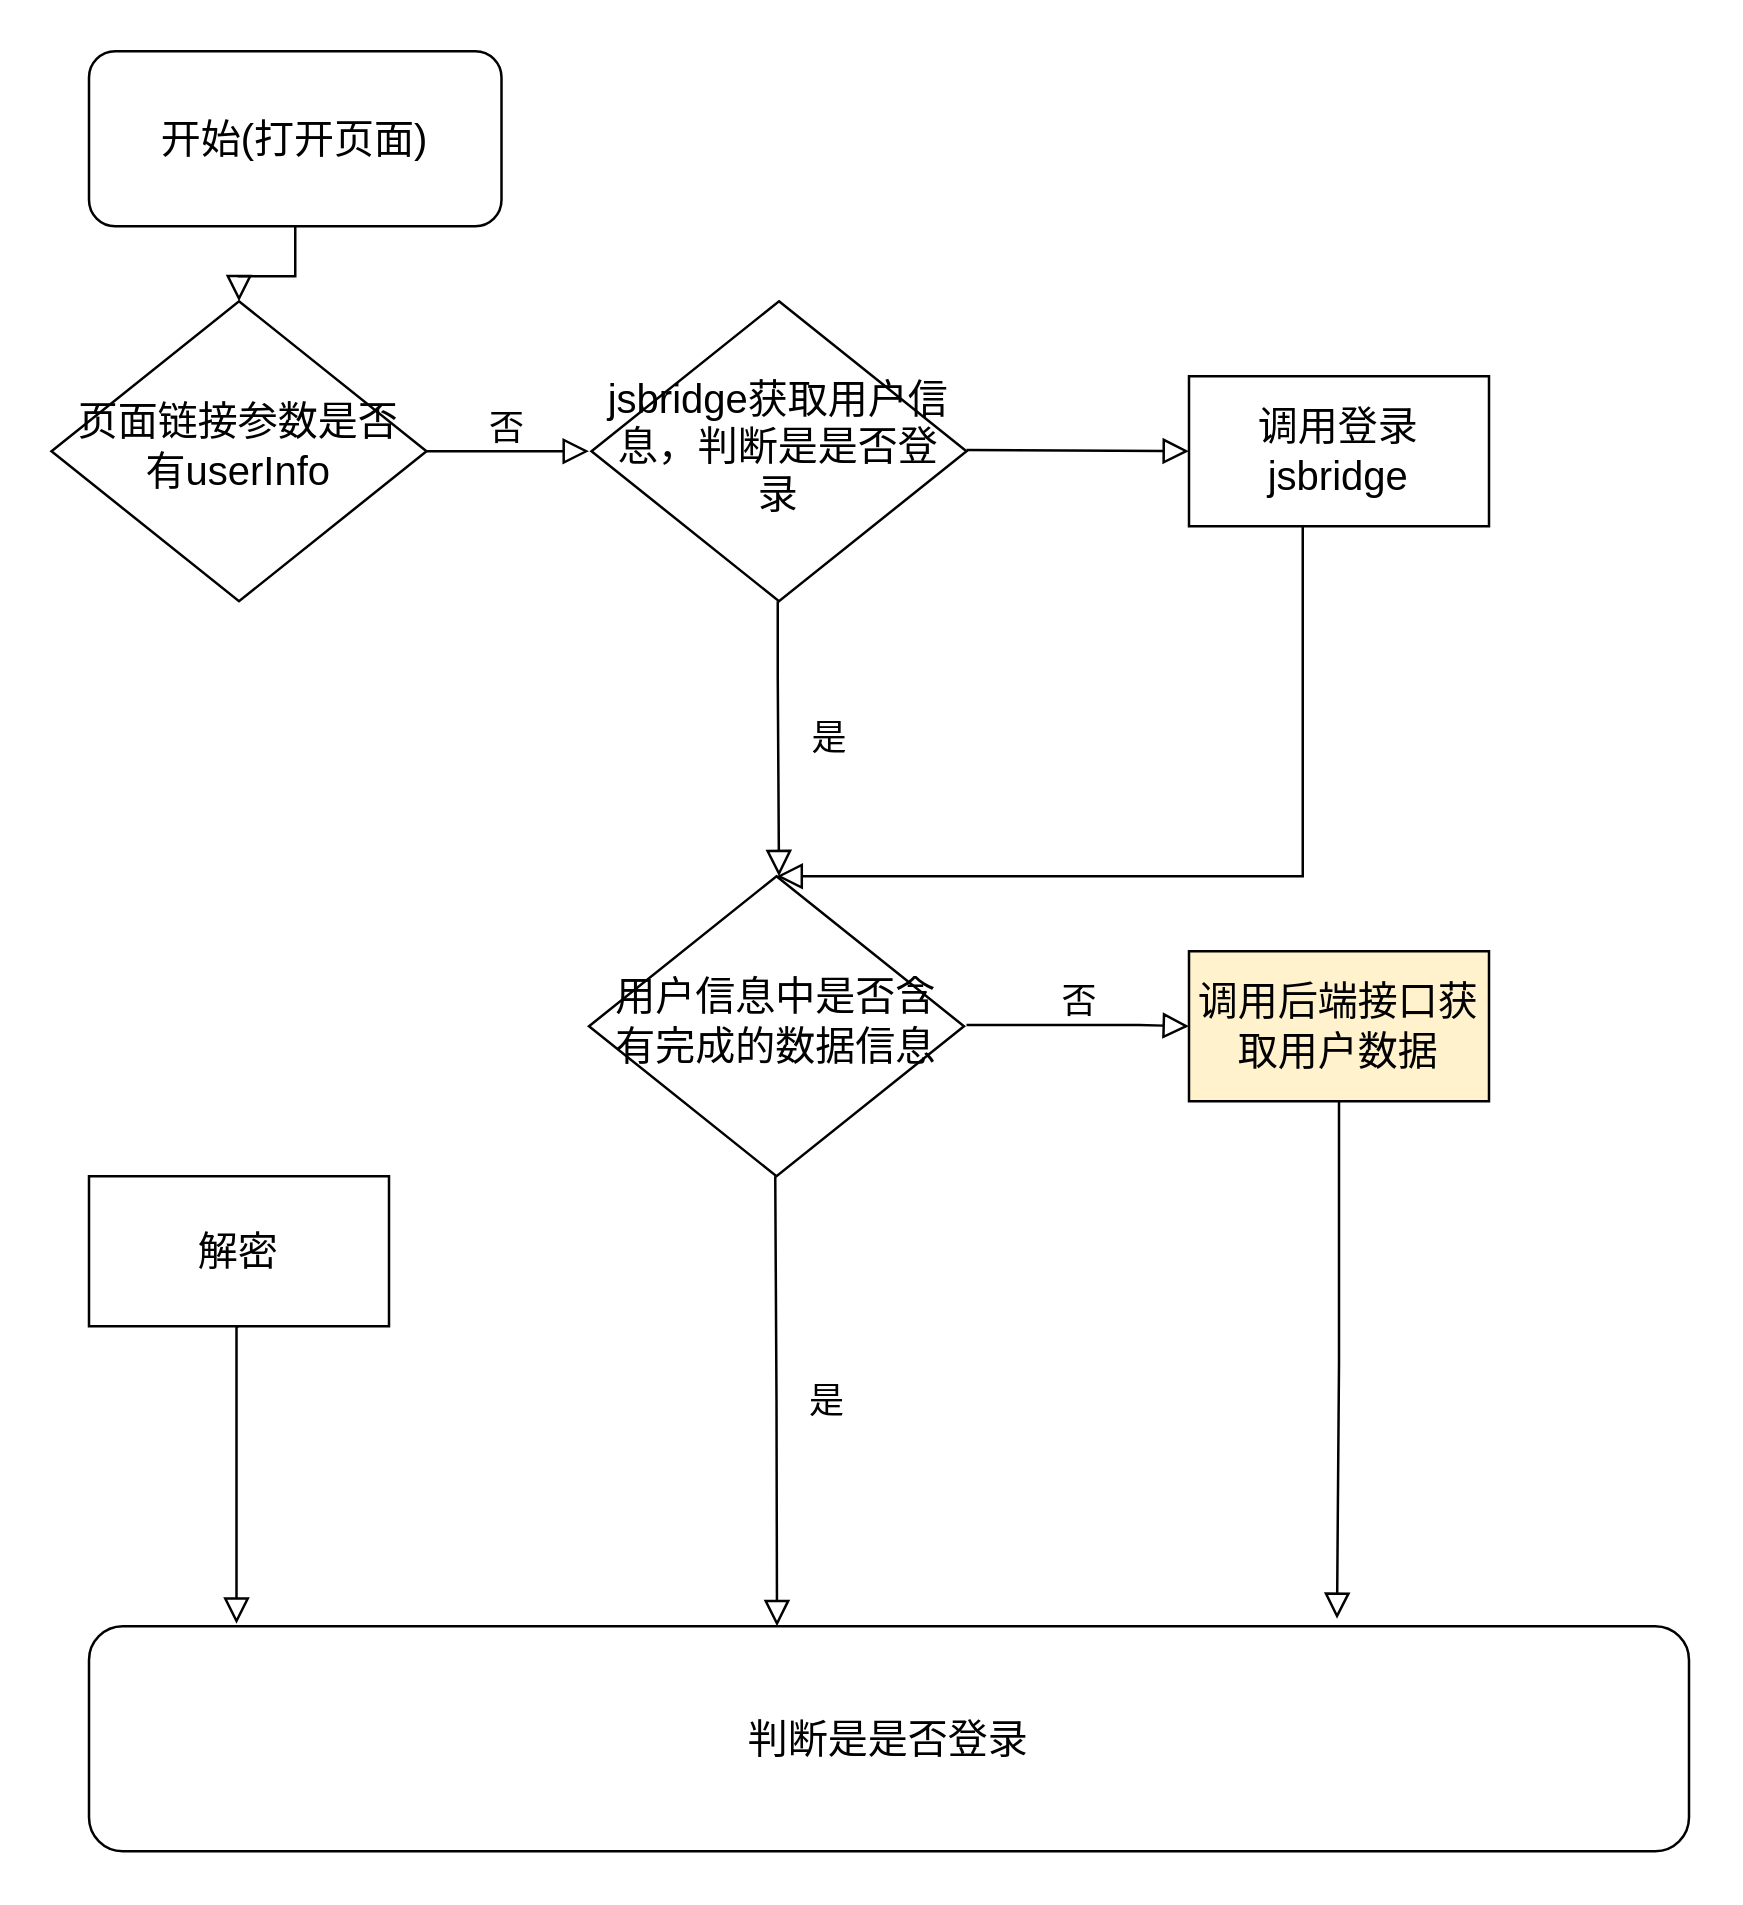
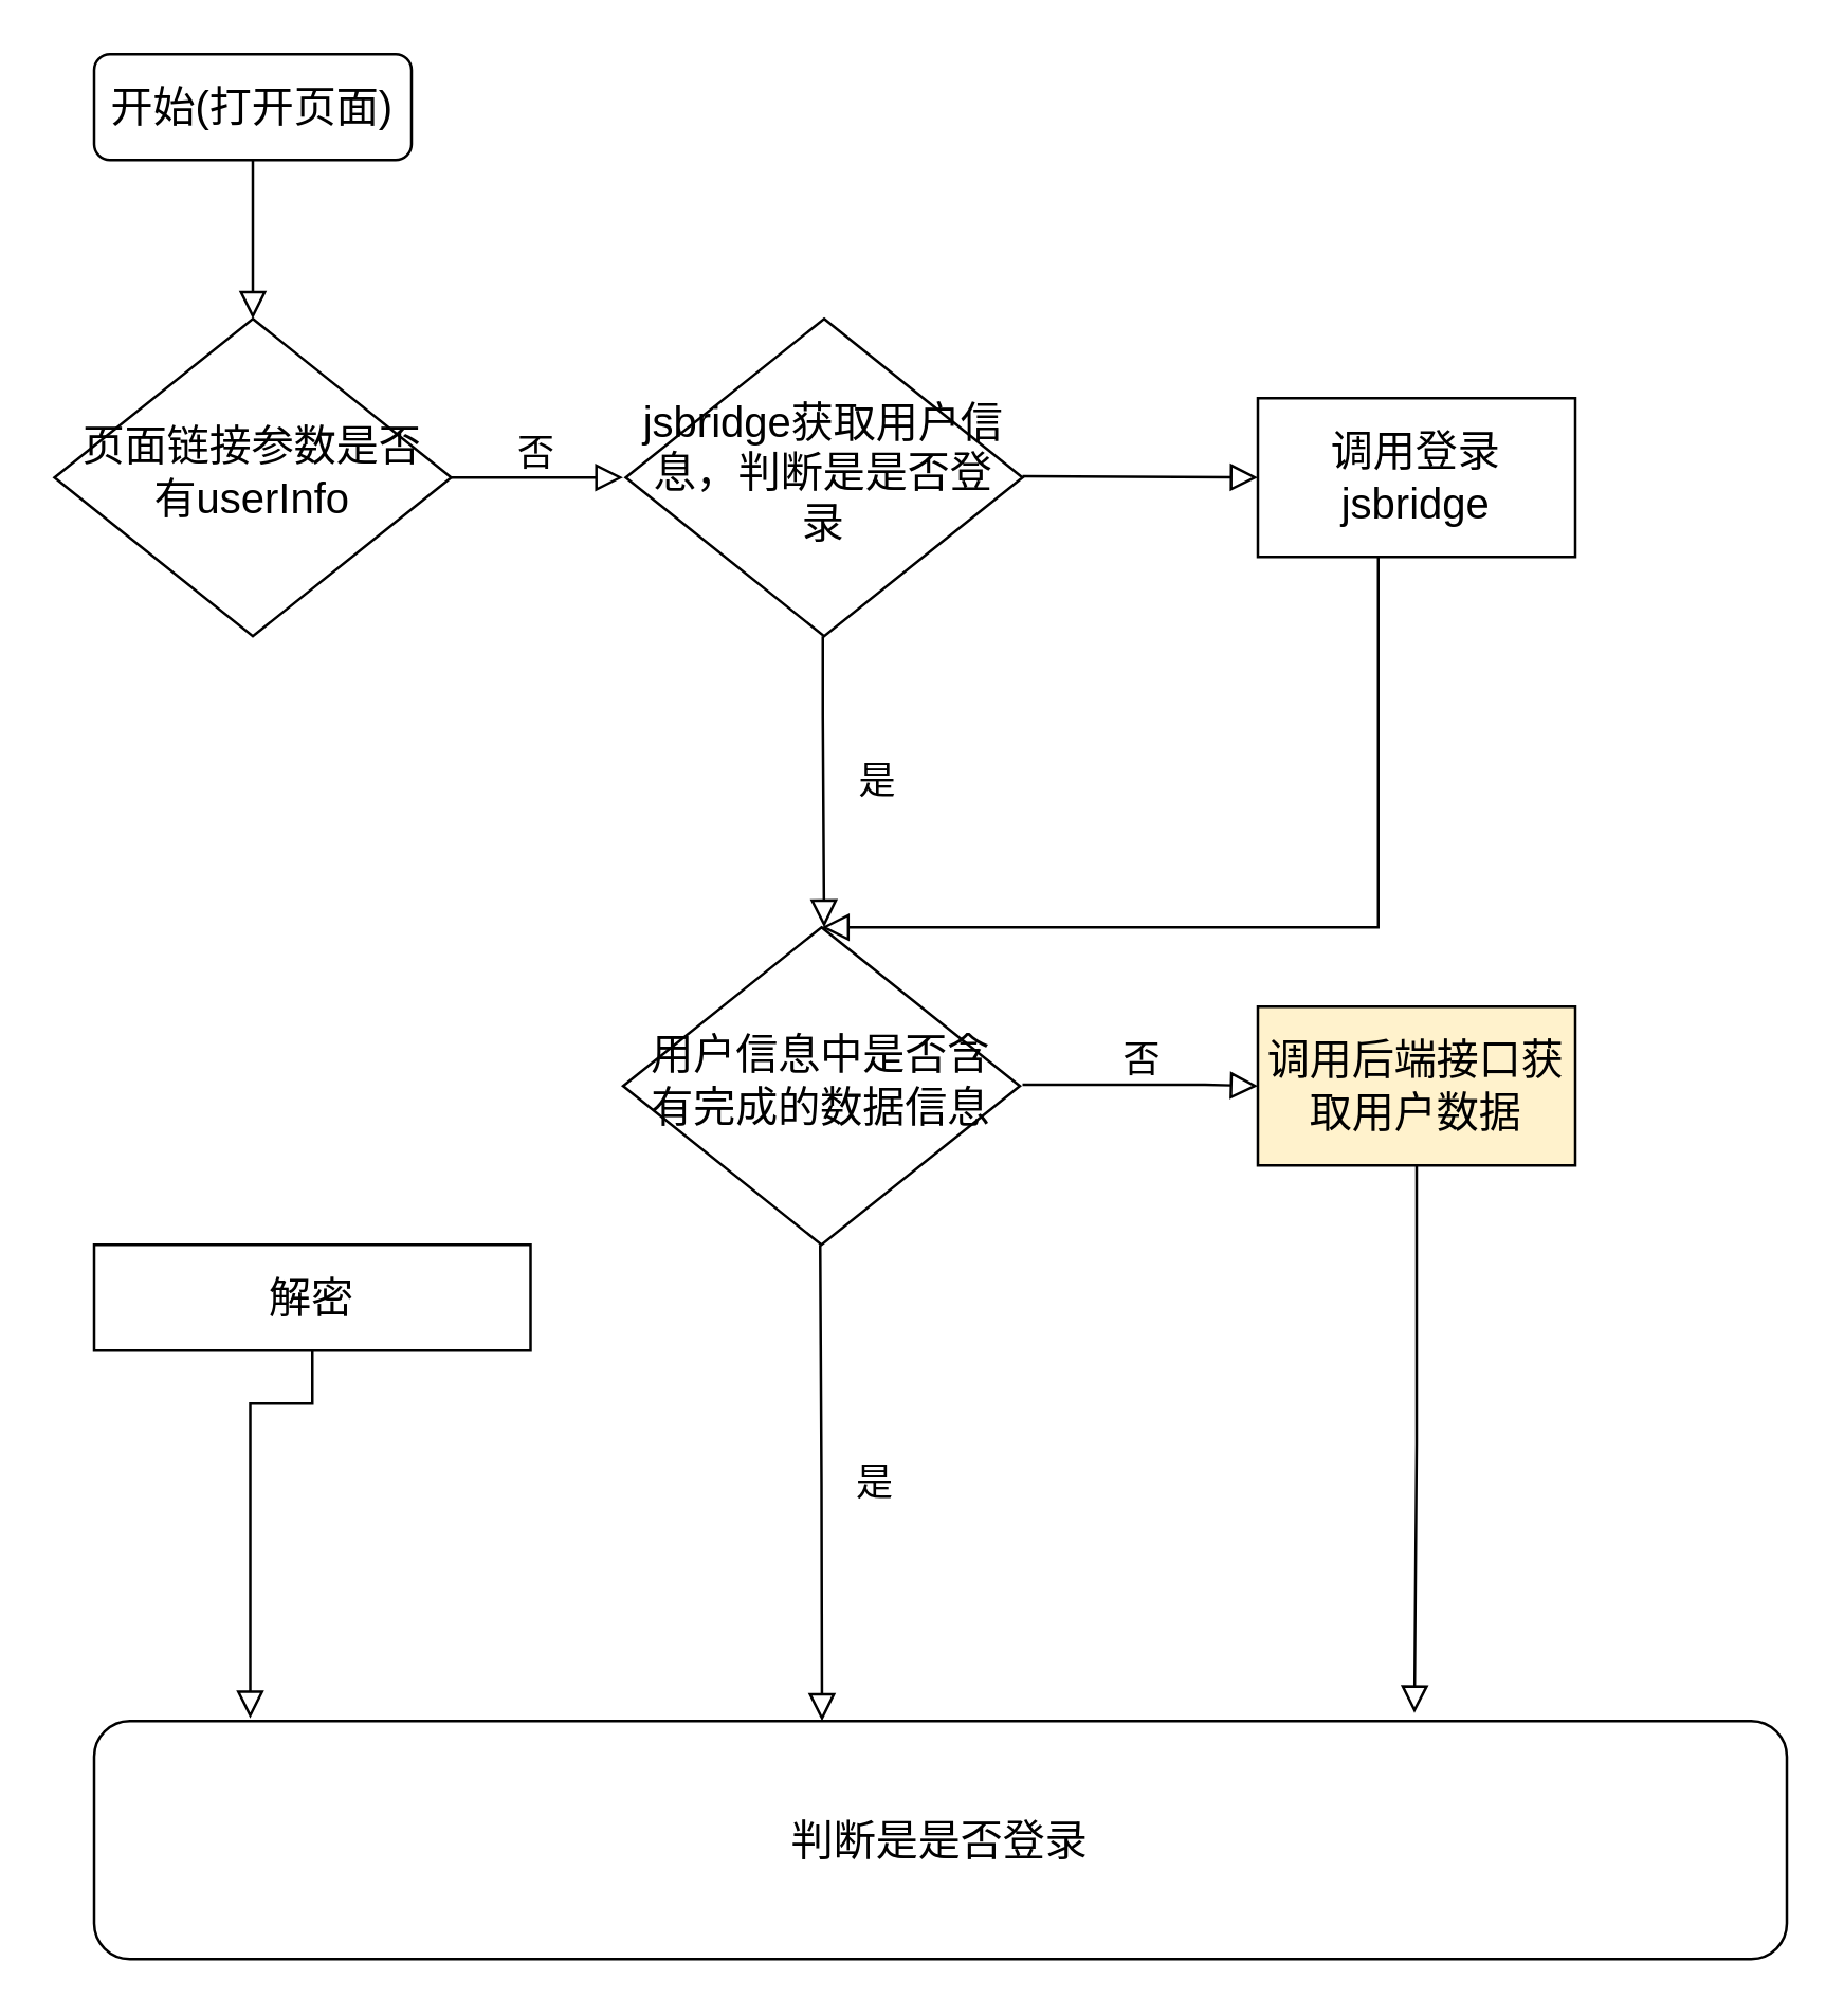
  <mxCell id="0" />
  <mxCell id="1" parent="0" />
  <mxCell id="2" value="" style="rounded=0;html=1;jettySize=auto;orthogonalLoop=1;fontSize=11;endArrow=block;endFill=0;endSize=8;strokeWidth=1;shadow=0;labelBackgroundColor=none;edgeStyle=orthogonalEdgeStyle;" parent="1" source="3" target="5" edge="1"><mxGeometry relative="1" as="geometry" /></mxCell>
- <mxCell id="3" value="开始(打开页面)" style="rounded=1;whiteSpace=wrap;html=1;fontSize=16;glass=0;strokeWidth=1;shadow=0;" parent="1" vertex="1"><mxGeometry x="35" y="20" width="165" height="70" as="geometry" /></mxCell>
+ <mxCell id="3" value="开始(打开页面)" style="rounded=1;whiteSpace=wrap;html=1;fontSize=16;glass=0;strokeWidth=1;shadow=0;" parent="1" vertex="1"><mxGeometry x="35" y="20" width="120" height="40" as="geometry" /></mxCell>
  <mxCell id="4" value="否" style="edgeStyle=orthogonalEdgeStyle;rounded=0;html=1;jettySize=auto;orthogonalLoop=1;fontSize=14;endArrow=block;endFill=0;endSize=8;strokeWidth=1;shadow=0;labelBackgroundColor=none;" parent="1" source="5" edge="1"><mxGeometry y="10" relative="1" as="geometry"><mxPoint as="offset" /><mxPoint x="235" y="180" as="targetPoint" /></mxGeometry></mxCell>
  <mxCell id="5" value="页面链接参数是否有&lt;span style=&quot;background-color: initial; font-size: 16px;&quot;&gt;userInfo&lt;/span&gt;&lt;div data-okr=&quot;%7B%22okrDelta%22%3A%5B%7B%22lineType%22%3A%22text%22%2C%22lineOptions%22%3A%7B%7D%2C%22lineContent%22%3A%5B%7B%22opType%22%3A%22text%22%2C%22options%22%3A%7B%22text%22%3A%22userInfo%22%7D%7D%5D%7D%5D%2C%22businessKey%22%3A%22lark-doc%22%7D&quot; class=&quot;okr-block-clipboard&quot; style=&quot;font-size: 16px;&quot;&gt;&lt;/div&gt;" style="rhombus;whiteSpace=wrap;html=1;shadow=0;fontFamily=Helvetica;fontSize=16;align=center;strokeWidth=1;spacing=6;spacingTop=-4;" parent="1" vertex="1"><mxGeometry x="20" y="120" width="150" height="120" as="geometry" /></mxCell>
  <mxCell id="6" value="判断是是否登录" style="rounded=1;whiteSpace=wrap;html=1;fontSize=16;glass=0;strokeWidth=1;shadow=0;" parent="1" vertex="1"><mxGeometry x="35" y="650" width="640" height="90" as="geometry" /></mxCell>
- <mxCell id="7" value="解密" style="rounded=0;whiteSpace=wrap;html=1;fontSize=16;" vertex="1" parent="1"><mxGeometry x="35" y="470" width="120" height="60" as="geometry" /></mxCell>
+ <mxCell id="7" value="解密" style="rounded=0;whiteSpace=wrap;html=1;fontSize=16;" vertex="1" parent="1"><mxGeometry x="35" y="470" width="165" height="40" as="geometry" /></mxCell>
  <mxCell id="8" value="" style="rounded=0;html=1;jettySize=auto;orthogonalLoop=1;fontSize=11;endArrow=block;endFill=0;endSize=8;strokeWidth=1;shadow=0;labelBackgroundColor=none;edgeStyle=orthogonalEdgeStyle;exitX=0.5;exitY=1;exitDx=0;exitDy=0;" edge="1" parent="1" source="7"><mxGeometry y="20" relative="1" as="geometry"><mxPoint as="offset" /><mxPoint x="105" y="310" as="sourcePoint" /><mxPoint x="94" y="649" as="targetPoint" /><Array as="points"><mxPoint x="94" y="530" /></Array></mxGeometry></mxCell>
  <mxCell id="9" value="jsbridge获取用户信息，判断是是否登录&lt;br style=&quot;font-size: 16px;&quot;&gt;&lt;div data-okr=&quot;%7B%22okrDelta%22%3A%5B%7B%22lineType%22%3A%22text%22%2C%22lineOptions%22%3A%7B%7D%2C%22lineContent%22%3A%5B%7B%22opType%22%3A%22text%22%2C%22options%22%3A%7B%22text%22%3A%22userInfo%22%7D%7D%5D%7D%5D%2C%22businessKey%22%3A%22lark-doc%22%7D&quot; class=&quot;okr-block-clipboard&quot; style=&quot;font-size: 16px;&quot;&gt;&lt;/div&gt;" style="rhombus;whiteSpace=wrap;html=1;shadow=0;fontFamily=Helvetica;fontSize=16;align=center;strokeWidth=1;spacing=6;spacingTop=-4;spacingLeft=0;spacingRight=0;" vertex="1" parent="1"><mxGeometry x="236" y="120" width="150" height="120" as="geometry" /></mxCell>
  <mxCell id="10" value="是" style="rounded=0;html=1;jettySize=auto;orthogonalLoop=1;fontSize=14;endArrow=block;endFill=0;endSize=8;strokeWidth=1;shadow=0;labelBackgroundColor=none;edgeStyle=orthogonalEdgeStyle;" edge="1" parent="1"><mxGeometry y="20" relative="1" as="geometry"><mxPoint as="offset" /><mxPoint x="310.5" y="240" as="sourcePoint" /><mxPoint x="311" y="350" as="targetPoint" /><Array as="points"><mxPoint x="311" y="270" /><mxPoint x="311" y="270" /></Array></mxGeometry></mxCell>
  <mxCell id="11" value="用户信息中是否含有完成的数据信息&lt;br style=&quot;font-size: 16px;&quot;&gt;&lt;div data-okr=&quot;%7B%22okrDelta%22%3A%5B%7B%22lineType%22%3A%22text%22%2C%22lineOptions%22%3A%7B%7D%2C%22lineContent%22%3A%5B%7B%22opType%22%3A%22text%22%2C%22options%22%3A%7B%22text%22%3A%22userInfo%22%7D%7D%5D%7D%5D%2C%22businessKey%22%3A%22lark-doc%22%7D&quot; class=&quot;okr-block-clipboard&quot; style=&quot;font-size: 16px;&quot;&gt;&lt;/div&gt;" style="rhombus;whiteSpace=wrap;html=1;shadow=0;fontFamily=Helvetica;fontSize=16;align=center;strokeWidth=1;spacing=6;spacingTop=-4;spacingLeft=0;spacingRight=0;" vertex="1" parent="1"><mxGeometry x="235" y="350" width="150" height="120" as="geometry" /></mxCell>
  <mxCell id="12" value="是" style="rounded=0;html=1;jettySize=auto;orthogonalLoop=1;fontSize=14;endArrow=block;endFill=0;endSize=8;strokeWidth=1;shadow=0;labelBackgroundColor=none;edgeStyle=orthogonalEdgeStyle;entryX=0.43;entryY=0;entryDx=0;entryDy=0;entryPerimeter=0;" edge="1" parent="1" target="6"><mxGeometry y="20" relative="1" as="geometry"><mxPoint as="offset" /><mxPoint x="309.5" y="470" as="sourcePoint" /><mxPoint x="310" y="580" as="targetPoint" /><Array as="points" /></mxGeometry></mxCell>
  <mxCell id="13" value="调用登录jsbridge" style="rounded=0;whiteSpace=wrap;html=1;fontSize=16;" vertex="1" parent="1"><mxGeometry x="475" y="150" width="120" height="60" as="geometry" /></mxCell>
  <mxCell id="14" value="" style="edgeStyle=orthogonalEdgeStyle;rounded=0;html=1;jettySize=auto;orthogonalLoop=1;fontSize=14;endArrow=block;endFill=0;endSize=8;strokeWidth=1;shadow=0;labelBackgroundColor=none;entryX=0;entryY=0.5;entryDx=0;entryDy=0;" edge="1" parent="1" target="13"><mxGeometry y="10" relative="1" as="geometry"><mxPoint as="offset" /><mxPoint x="386" y="179.5" as="sourcePoint" /><mxPoint x="451" y="179.5" as="targetPoint" /></mxGeometry></mxCell>
  <mxCell id="15" value="" style="rounded=0;html=1;jettySize=auto;orthogonalLoop=1;fontSize=14;endArrow=block;endFill=0;endSize=8;strokeWidth=1;shadow=0;labelBackgroundColor=none;edgeStyle=orthogonalEdgeStyle;entryX=0.5;entryY=0;entryDx=0;entryDy=0;" edge="1" parent="1" target="11"><mxGeometry y="20" relative="1" as="geometry"><mxPoint as="offset" /><mxPoint x="520.5" y="210" as="sourcePoint" /><mxPoint x="485" y="320" as="targetPoint" /><Array as="points"><mxPoint x="521" y="350" /></Array></mxGeometry></mxCell>
  <mxCell id="16" value="否" style="edgeStyle=orthogonalEdgeStyle;rounded=0;html=1;jettySize=auto;orthogonalLoop=1;fontSize=14;endArrow=block;endFill=0;endSize=8;strokeWidth=1;shadow=0;labelBackgroundColor=none;entryX=0;entryY=0.5;entryDx=0;entryDy=0;" edge="1" parent="1"><mxGeometry y="10" relative="1" as="geometry"><mxPoint as="offset" /><mxPoint x="386" y="409.5" as="sourcePoint" /><mxPoint x="475" y="410" as="targetPoint" /><Array as="points"><mxPoint x="455" y="410" /><mxPoint x="455" y="410" /></Array></mxGeometry></mxCell>
  <mxCell id="17" value="调用后端接口获取用户数据" style="rounded=0;whiteSpace=wrap;html=1;fontSize=16;fillColor=#fff2cc;" vertex="1" parent="1"><mxGeometry x="475" y="380" width="120" height="60" as="geometry" /></mxCell>
  <mxCell id="18" value="" style="rounded=0;html=1;jettySize=auto;orthogonalLoop=1;fontSize=14;endArrow=block;endFill=0;endSize=8;strokeWidth=1;shadow=0;labelBackgroundColor=none;edgeStyle=orthogonalEdgeStyle;exitX=0.5;exitY=1;exitDx=0;exitDy=0;entryX=0.78;entryY=-0.033;entryDx=0;entryDy=0;entryPerimeter=0;" edge="1" parent="1" source="17" target="6"><mxGeometry y="20" relative="1" as="geometry"><mxPoint as="offset" /><mxPoint x="545" y="490" as="sourcePoint" /><mxPoint x="535" y="640" as="targetPoint" /><Array as="points" /></mxGeometry></mxCell>
